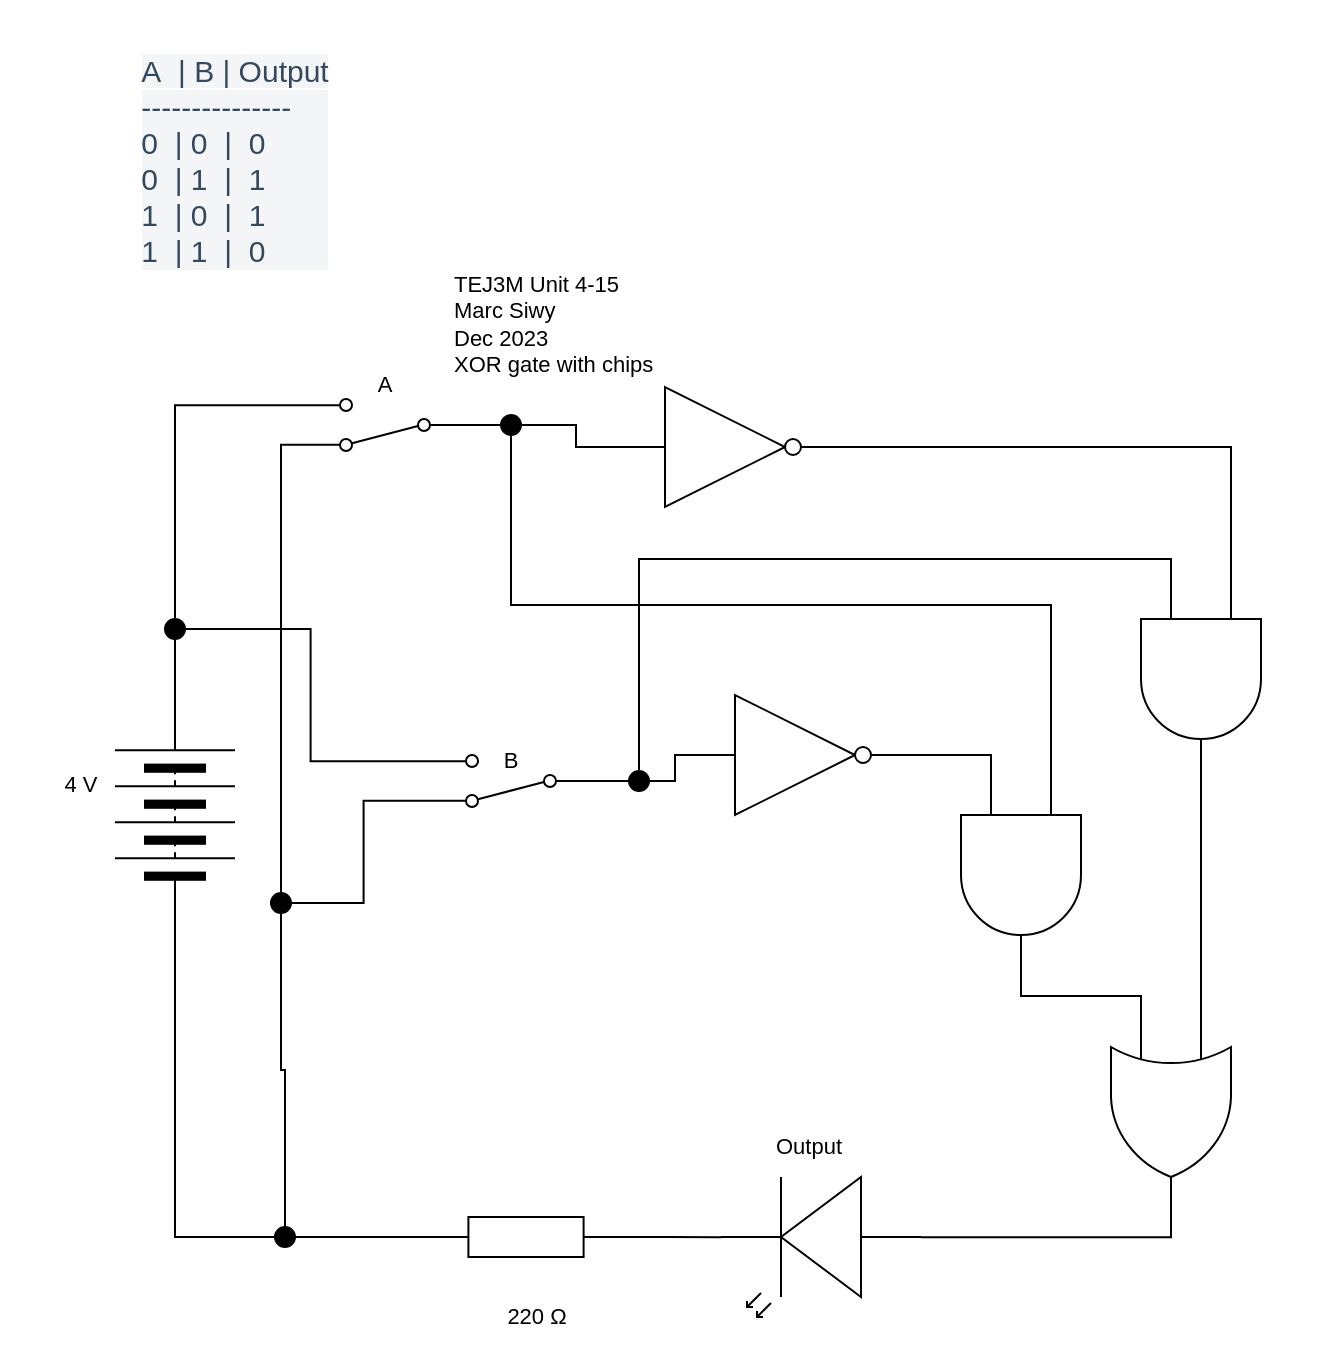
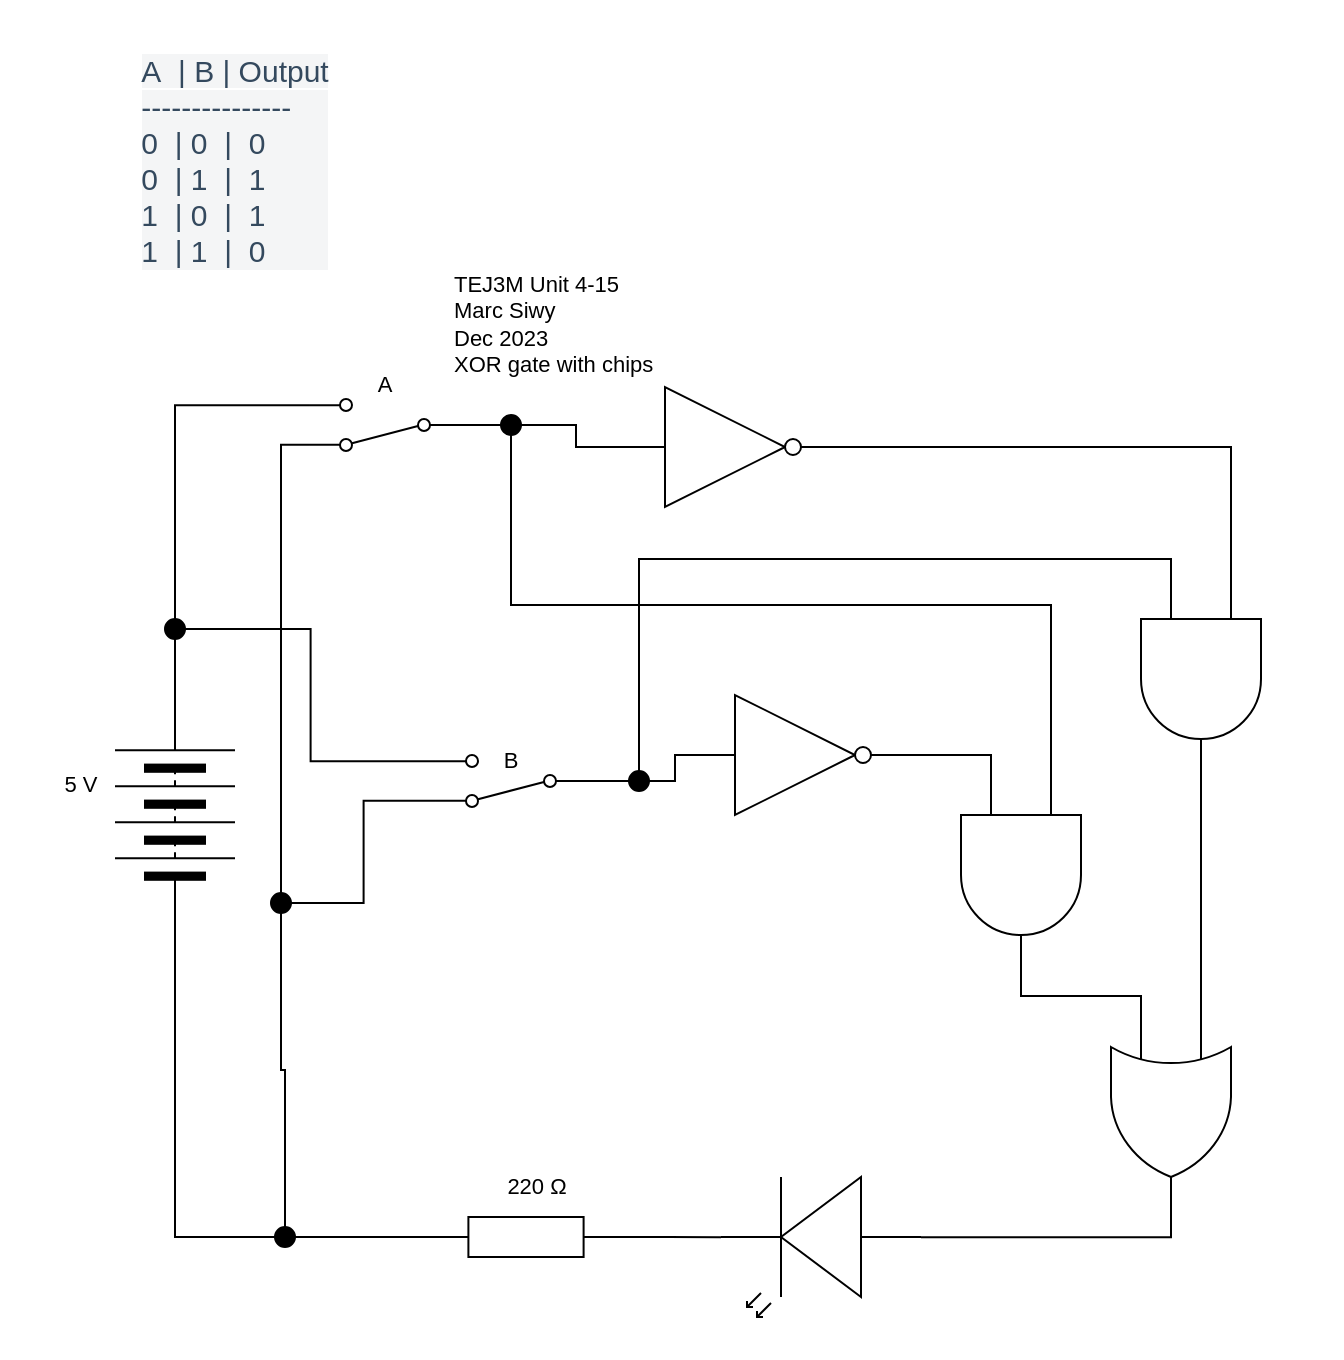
  <mxCell id="0" />
  <mxCell id="1" parent="0" />
  <mxCell id="2" style="edgeStyle=orthogonalEdgeStyle;rounded=0;html=1;exitX=0;exitY=0.5;exitDx=0;exitDy=0;entryX=0;entryY=0.5;entryDx=0;entryDy=0;endArrow=none;endFill=0;" parent="1" source="3" target="10" edge="1"><mxGeometry relative="1" as="geometry" /></mxCell>
  <mxCell id="3" value="" style="pointerEvents=1;verticalLabelPosition=bottom;shadow=0;dashed=0;align=center;html=1;verticalAlign=top;shape=mxgraph.electrical.miscellaneous.batteryStack;rotation=-90;" parent="1" vertex="1"><mxGeometry x="37" y="377" width="100" height="60" as="geometry" /></mxCell>
- <mxCell id="4" value="4 V" style="text;html=1;align=center;verticalAlign=middle;resizable=0;points=[];autosize=1;strokeColor=none;fillColor=none;fontSize=11;fontFamily=Helvetica;fontColor=default;" parent="1" vertex="1"><mxGeometry y="377" width="40" height="30" as="geometry" x="20" /></mxCell>
- <mxCell id="5" value="220&amp;nbsp;Ω" style="text;html=1;align=center;verticalAlign=middle;resizable=0;points=[];autosize=1;strokeColor=none;fillColor=none;fontSize=11;fontFamily=Helvetica;fontColor=default;" parent="1" vertex="1"><mxGeometry x="242.5" y="643" width="50" height="30" as="geometry" /></mxCell>
+ <mxCell id="4" value="5 V" style="text;html=1;align=center;verticalAlign=middle;resizable=0;points=[];autosize=1;strokeColor=none;fillColor=none;fontSize=11;fontFamily=Helvetica;fontColor=default;" parent="1" vertex="1"><mxGeometry y="377" width="40" height="30" as="geometry" x="20" /></mxCell>
+ <mxCell id="5" value="220&amp;nbsp;Ω" style="text;html=1;align=center;verticalAlign=middle;resizable=0;points=[];autosize=1;strokeColor=none;fillColor=none;fontSize=11;fontFamily=Helvetica;fontColor=default;" parent="1" vertex="1"><mxGeometry x="242.5" y="578" width="50" height="30" as="geometry" /></mxCell>
  <mxCell id="6" value="TEJ3M Unit 4-15&lt;br&gt;Marc Siwy&lt;br&gt;Dec 2023&lt;br&gt;XOR gate with chips" style="text;html=1;align=left;verticalAlign=middle;resizable=0;points=[];autosize=1;strokeColor=none;fillColor=none;fontSize=11;fontFamily=Helvetica;fontColor=default;" parent="1" vertex="1"><mxGeometry x="225" y="127" width="120" height="70" as="geometry" /></mxCell>
  <mxCell id="7" value="&lt;span style=&quot;color: rgb(52, 73, 94); font-family: ArtifaktElement-Medium, sans-serif; font-size: 15px; text-align: left; background-color: rgb(244, 245, 246);&quot;&gt;A&amp;nbsp; | B | Output&lt;/span&gt;&lt;div style=&quot;-webkit-tap-highlight-color: rgba(0, 0, 0, 0); box-sizing: border-box; color: rgb(52, 73, 94); font-family: ArtifaktElement-Medium, sans-serif; font-size: 15px; text-align: left; background-color: rgb(244, 245, 246);&quot;&gt;---------------&lt;/div&gt;&lt;div style=&quot;-webkit-tap-highlight-color: rgba(0, 0, 0, 0); box-sizing: border-box; color: rgb(52, 73, 94); font-family: ArtifaktElement-Medium, sans-serif; font-size: 15px; text-align: left; background-color: rgb(244, 245, 246);&quot;&gt;0&amp;nbsp; | 0&amp;nbsp; |&amp;nbsp; 0&lt;/div&gt;&lt;div style=&quot;-webkit-tap-highlight-color: rgba(0, 0, 0, 0); box-sizing: border-box; color: rgb(52, 73, 94); font-family: ArtifaktElement-Medium, sans-serif; font-size: 15px; text-align: left; background-color: rgb(244, 245, 246);&quot;&gt;0&amp;nbsp; | 1&amp;nbsp; |&amp;nbsp; 1&lt;/div&gt;&lt;div style=&quot;-webkit-tap-highlight-color: rgba(0, 0, 0, 0); box-sizing: border-box; color: rgb(52, 73, 94); font-family: ArtifaktElement-Medium, sans-serif; font-size: 15px; text-align: left; background-color: rgb(244, 245, 246);&quot;&gt;&lt;div style=&quot;border-color: var(--border-color); -webkit-tap-highlight-color: rgba(0, 0, 0, 0); box-sizing: border-box;&quot;&gt;1&amp;nbsp; | 0&amp;nbsp; |&amp;nbsp; 1&lt;/div&gt;&lt;div style=&quot;border-color: var(--border-color); -webkit-tap-highlight-color: rgba(0, 0, 0, 0); box-sizing: border-box;&quot;&gt;1&amp;nbsp; | 1&amp;nbsp; |&amp;nbsp; 0&lt;/div&gt;&lt;/div&gt;" style="text;html=1;align=center;verticalAlign=middle;resizable=0;points=[];autosize=1;strokeColor=none;fillColor=none;fontSize=11;fontFamily=Helvetica;fontColor=default;" parent="1" vertex="1"><mxGeometry x="57" y="20" width="120" height="120" as="geometry" /></mxCell>
  <mxCell id="8" value="A" style="text;html=1;align=center;verticalAlign=middle;resizable=0;points=[];autosize=1;strokeColor=none;fillColor=none;fontSize=11;fontFamily=Helvetica;fontColor=default;" parent="1" vertex="1"><mxGeometry x="177" y="177" width="30" height="30" as="geometry" /></mxCell>
- <mxCell id="9" value="Output" style="text;html=1;align=center;verticalAlign=middle;resizable=0;points=[];autosize=1;strokeColor=none;fillColor=none;fontSize=11;fontFamily=Helvetica;fontColor=default;" parent="1" vertex="1"><mxGeometry x="374" y="558" width="60" height="30" as="geometry" /></mxCell>
  <mxCell id="10" value="" style="ellipse;whiteSpace=wrap;html=1;aspect=fixed;fillColor=#000000;" parent="1" vertex="1"><mxGeometry x="137" y="613" width="10" height="10" as="geometry" /></mxCell>
  <mxCell id="11" value="" style="verticalLabelPosition=bottom;shadow=0;dashed=0;align=center;html=1;verticalAlign=top;shape=mxgraph.electrical.opto_electronics.led_2;pointerEvents=1;rotation=-180;" parent="1" vertex="1"><mxGeometry x="360" y="588" width="100" height="70" as="geometry" /></mxCell>
  <mxCell id="12" style="edgeStyle=orthogonalEdgeStyle;shape=connector;rounded=0;html=1;exitX=1;exitY=0.5;exitDx=0;exitDy=0;exitPerimeter=0;entryX=1;entryY=0.57;entryDx=0;entryDy=0;entryPerimeter=0;labelBackgroundColor=default;strokeColor=default;fontFamily=Helvetica;fontSize=11;fontColor=default;endArrow=none;endFill=0;" parent="1" source="14" target="11" edge="1"><mxGeometry relative="1" as="geometry" /></mxCell>
  <mxCell id="13" style="edgeStyle=orthogonalEdgeStyle;shape=connector;rounded=0;html=1;exitX=0;exitY=0.5;exitDx=0;exitDy=0;exitPerimeter=0;entryX=1;entryY=0.5;entryDx=0;entryDy=0;labelBackgroundColor=default;strokeColor=default;fontFamily=Helvetica;fontSize=11;fontColor=default;endArrow=none;endFill=0;" parent="1" source="14" target="10" edge="1"><mxGeometry relative="1" as="geometry" /></mxCell>
  <mxCell id="14" value="" style="pointerEvents=1;verticalLabelPosition=bottom;shadow=0;dashed=0;align=center;html=1;verticalAlign=top;shape=mxgraph.electrical.resistors.resistor_1;rotation=0;" parent="1" vertex="1"><mxGeometry x="217.5" y="608" width="90" height="20" as="geometry" /></mxCell>
  <mxCell id="15" value="B" style="text;html=1;align=center;verticalAlign=middle;resizable=0;points=[];autosize=1;strokeColor=none;fillColor=none;fontSize=11;fontFamily=Helvetica;fontColor=default;" parent="1" vertex="1"><mxGeometry x="240" y="365" width="30" height="30" as="geometry" /></mxCell>
  <mxCell id="16" style="edgeStyle=orthogonalEdgeStyle;shape=connector;rounded=0;html=1;exitX=0.5;exitY=1;exitDx=0;exitDy=0;entryX=1;entryY=0.5;entryDx=0;entryDy=0;labelBackgroundColor=default;strokeColor=default;fontFamily=Helvetica;fontSize=11;fontColor=default;endArrow=none;endFill=0;" parent="1" source="17" target="3" edge="1"><mxGeometry relative="1" as="geometry" /></mxCell>
  <mxCell id="17" value="" style="ellipse;whiteSpace=wrap;html=1;aspect=fixed;fillColor=#000000;" parent="1" vertex="1"><mxGeometry x="82" y="309" width="10" height="10" as="geometry" /></mxCell>
  <mxCell id="18" style="edgeStyle=orthogonalEdgeStyle;shape=connector;rounded=0;html=1;exitX=0.5;exitY=1;exitDx=0;exitDy=0;entryX=0.5;entryY=0;entryDx=0;entryDy=0;labelBackgroundColor=default;strokeColor=default;fontFamily=Helvetica;fontSize=11;fontColor=default;endArrow=none;endFill=0;" parent="1" source="19" target="10" edge="1"><mxGeometry relative="1" as="geometry" /></mxCell>
  <mxCell id="19" value="" style="ellipse;whiteSpace=wrap;html=1;aspect=fixed;fillColor=#000000;" parent="1" vertex="1"><mxGeometry x="135" y="446" width="10" height="10" as="geometry" /></mxCell>
  <mxCell id="20" style="edgeStyle=orthogonalEdgeStyle;shape=connector;rounded=0;html=1;exitX=1;exitY=0.5;exitDx=0;exitDy=0;entryX=0;entryY=0.5;entryDx=0;entryDy=0;entryPerimeter=0;labelBackgroundColor=default;strokeColor=default;fontFamily=Helvetica;fontSize=11;fontColor=default;endArrow=none;endFill=0;" parent="1" source="21" target="33" edge="1"><mxGeometry relative="1" as="geometry" /></mxCell>
  <mxCell id="21" value="" style="ellipse;whiteSpace=wrap;html=1;aspect=fixed;fillColor=#000000;" parent="1" vertex="1"><mxGeometry x="250" y="207" width="10" height="10" as="geometry" /></mxCell>
  <mxCell id="22" style="edgeStyle=orthogonalEdgeStyle;shape=connector;rounded=0;html=1;exitX=1;exitY=0.88;exitDx=0;exitDy=0;entryX=0.5;entryY=0;entryDx=0;entryDy=0;labelBackgroundColor=default;strokeColor=default;fontFamily=Helvetica;fontSize=11;fontColor=default;endArrow=none;endFill=0;" parent="1" source="25" target="17" edge="1"><mxGeometry relative="1" as="geometry" /></mxCell>
  <mxCell id="23" style="edgeStyle=orthogonalEdgeStyle;shape=connector;rounded=0;html=1;exitX=0;exitY=0.5;exitDx=0;exitDy=0;entryX=0;entryY=0.5;entryDx=0;entryDy=0;labelBackgroundColor=default;strokeColor=default;fontFamily=Helvetica;fontSize=11;fontColor=default;endArrow=none;endFill=0;" parent="1" source="25" target="21" edge="1"><mxGeometry relative="1" as="geometry" /></mxCell>
  <mxCell id="24" style="edgeStyle=orthogonalEdgeStyle;shape=connector;rounded=0;html=1;exitX=1;exitY=0.12;exitDx=0;exitDy=0;entryX=0.5;entryY=0;entryDx=0;entryDy=0;labelBackgroundColor=default;strokeColor=default;fontFamily=Helvetica;fontSize=11;fontColor=default;endArrow=none;endFill=0;" parent="1" source="25" target="19" edge="1"><mxGeometry relative="1" as="geometry" /></mxCell>
  <mxCell id="25" value="" style="shape=mxgraph.electrical.electro-mechanical.twoWaySwitch;aspect=fixed;elSwitchState=2;fontFamily=Helvetica;fontSize=11;fontColor=default;rotation=-180;flipV=0;" parent="1" vertex="1"><mxGeometry x="154.5" y="199" width="75" height="26" as="geometry" /></mxCell>
  <mxCell id="26" style="edgeStyle=orthogonalEdgeStyle;shape=connector;rounded=0;html=1;exitX=1;exitY=0.12;exitDx=0;exitDy=0;entryX=1;entryY=0.5;entryDx=0;entryDy=0;labelBackgroundColor=default;strokeColor=default;fontFamily=Helvetica;fontSize=11;fontColor=default;endArrow=none;endFill=0;" parent="1" source="28" target="19" edge="1"><mxGeometry relative="1" as="geometry" /></mxCell>
  <mxCell id="27" style="edgeStyle=orthogonalEdgeStyle;shape=connector;rounded=0;html=1;exitX=1;exitY=0.88;exitDx=0;exitDy=0;entryX=1;entryY=0.5;entryDx=0;entryDy=0;labelBackgroundColor=default;strokeColor=default;fontFamily=Helvetica;fontSize=11;fontColor=default;endArrow=none;endFill=0;" parent="1" source="28" target="17" edge="1"><mxGeometry relative="1" as="geometry" /></mxCell>
  <mxCell id="28" value="" style="shape=mxgraph.electrical.electro-mechanical.twoWaySwitch;aspect=fixed;elSwitchState=2;fontFamily=Helvetica;fontSize=11;fontColor=default;rotation=-180;" parent="1" vertex="1"><mxGeometry x="217.5" y="377" width="75" height="26" as="geometry" /></mxCell>
  <mxCell id="29" style="edgeStyle=orthogonalEdgeStyle;shape=connector;rounded=0;html=1;exitX=0;exitY=0.5;exitDx=0;exitDy=0;exitPerimeter=0;entryX=1;entryY=0.5;entryDx=0;entryDy=0;labelBackgroundColor=default;strokeColor=default;fontFamily=Helvetica;fontSize=11;fontColor=default;endArrow=none;endFill=0;" parent="1" source="31" target="41" edge="1"><mxGeometry relative="1" as="geometry" /></mxCell>
  <mxCell id="30" style="edgeStyle=orthogonalEdgeStyle;shape=connector;rounded=0;html=1;exitX=1;exitY=0.5;exitDx=0;exitDy=0;exitPerimeter=0;entryX=0;entryY=0.75;entryDx=0;entryDy=0;entryPerimeter=0;labelBackgroundColor=default;strokeColor=default;fontFamily=Helvetica;fontSize=11;fontColor=default;endArrow=none;endFill=0;" parent="1" source="31" target="36" edge="1"><mxGeometry relative="1" as="geometry" /></mxCell>
  <mxCell id="31" value="" style="verticalLabelPosition=bottom;shadow=0;dashed=0;align=center;html=1;verticalAlign=top;shape=mxgraph.electrical.logic_gates.inverter_2;rotation=0;" parent="1" vertex="1"><mxGeometry x="350" y="347" width="100" height="60" as="geometry" /></mxCell>
  <mxCell id="32" style="edgeStyle=orthogonalEdgeStyle;shape=connector;rounded=0;html=1;exitX=1;exitY=0.5;exitDx=0;exitDy=0;exitPerimeter=0;entryX=0;entryY=0.25;entryDx=0;entryDy=0;entryPerimeter=0;labelBackgroundColor=default;strokeColor=default;fontFamily=Helvetica;fontSize=11;fontColor=default;endArrow=none;endFill=0;" parent="1" source="33" target="39" edge="1"><mxGeometry relative="1" as="geometry" /></mxCell>
  <mxCell id="33" value="" style="verticalLabelPosition=bottom;shadow=0;dashed=0;align=center;html=1;verticalAlign=top;shape=mxgraph.electrical.logic_gates.inverter_2;rotation=0;" parent="1" vertex="1"><mxGeometry x="315" y="193" width="100" height="60" as="geometry" /></mxCell>
  <mxCell id="34" style="edgeStyle=orthogonalEdgeStyle;shape=connector;rounded=0;html=1;exitX=0;exitY=0.25;exitDx=0;exitDy=0;exitPerimeter=0;entryX=0.5;entryY=1;entryDx=0;entryDy=0;labelBackgroundColor=default;strokeColor=default;fontFamily=Helvetica;fontSize=11;fontColor=default;endArrow=none;endFill=0;" parent="1" source="36" target="21" edge="1"><mxGeometry relative="1" as="geometry" /></mxCell>
  <mxCell id="35" style="edgeStyle=orthogonalEdgeStyle;shape=connector;rounded=0;html=1;exitX=1;exitY=0.5;exitDx=0;exitDy=0;exitPerimeter=0;entryX=0;entryY=0.75;entryDx=0;entryDy=0;entryPerimeter=0;labelBackgroundColor=default;strokeColor=default;fontFamily=Helvetica;fontSize=11;fontColor=default;endArrow=none;endFill=0;" parent="1" source="36" target="43" edge="1"><mxGeometry relative="1" as="geometry" /></mxCell>
  <mxCell id="36" value="" style="verticalLabelPosition=bottom;shadow=0;dashed=0;align=center;html=1;verticalAlign=top;shape=mxgraph.electrical.logic_gates.logic_gate;operation=and;rotation=90;" parent="1" vertex="1"><mxGeometry x="460" y="407" width="100" height="60" as="geometry" /></mxCell>
  <mxCell id="37" style="edgeStyle=orthogonalEdgeStyle;shape=connector;rounded=0;html=1;exitX=0;exitY=0.75;exitDx=0;exitDy=0;exitPerimeter=0;entryX=0.5;entryY=0;entryDx=0;entryDy=0;labelBackgroundColor=default;strokeColor=default;fontFamily=Helvetica;fontSize=11;fontColor=default;endArrow=none;endFill=0;" parent="1" source="39" target="41" edge="1"><mxGeometry relative="1" as="geometry" /></mxCell>
  <mxCell id="38" style="edgeStyle=orthogonalEdgeStyle;shape=connector;rounded=0;html=1;exitX=1;exitY=0.5;exitDx=0;exitDy=0;exitPerimeter=0;entryX=0;entryY=0.25;entryDx=0;entryDy=0;entryPerimeter=0;labelBackgroundColor=default;strokeColor=default;fontFamily=Helvetica;fontSize=11;fontColor=default;endArrow=none;endFill=0;" parent="1" source="39" target="43" edge="1"><mxGeometry relative="1" as="geometry" /></mxCell>
  <mxCell id="39" value="" style="verticalLabelPosition=bottom;shadow=0;dashed=0;align=center;html=1;verticalAlign=top;shape=mxgraph.electrical.logic_gates.logic_gate;operation=and;rotation=90;" parent="1" vertex="1"><mxGeometry x="550" y="309" width="100" height="60" as="geometry" /></mxCell>
  <mxCell id="40" style="edgeStyle=orthogonalEdgeStyle;shape=connector;rounded=0;html=1;exitX=0;exitY=0.5;exitDx=0;exitDy=0;entryX=0;entryY=0.5;entryDx=0;entryDy=0;labelBackgroundColor=default;strokeColor=default;fontFamily=Helvetica;fontSize=11;fontColor=default;endArrow=none;endFill=0;" parent="1" source="41" target="28" edge="1"><mxGeometry relative="1" as="geometry" /></mxCell>
  <mxCell id="41" value="" style="ellipse;whiteSpace=wrap;html=1;aspect=fixed;fillColor=#000000;" parent="1" vertex="1"><mxGeometry x="314" y="385" width="10" height="10" as="geometry" /></mxCell>
  <mxCell id="42" style="edgeStyle=orthogonalEdgeStyle;shape=connector;rounded=0;html=1;exitX=1;exitY=0.5;exitDx=0;exitDy=0;exitPerimeter=0;entryX=0;entryY=0.57;entryDx=0;entryDy=0;entryPerimeter=0;labelBackgroundColor=default;strokeColor=default;fontFamily=Helvetica;fontSize=11;fontColor=default;endArrow=none;endFill=0;" parent="1" source="43" target="11" edge="1"><mxGeometry relative="1" as="geometry" /></mxCell>
  <mxCell id="43" value="" style="verticalLabelPosition=bottom;shadow=0;dashed=0;align=center;html=1;verticalAlign=top;shape=mxgraph.electrical.logic_gates.logic_gate;operation=or;fontFamily=Helvetica;fontSize=11;fontColor=default;rotation=90;" parent="1" vertex="1"><mxGeometry x="535" y="528" width="100" height="60" as="geometry" /></mxCell>
